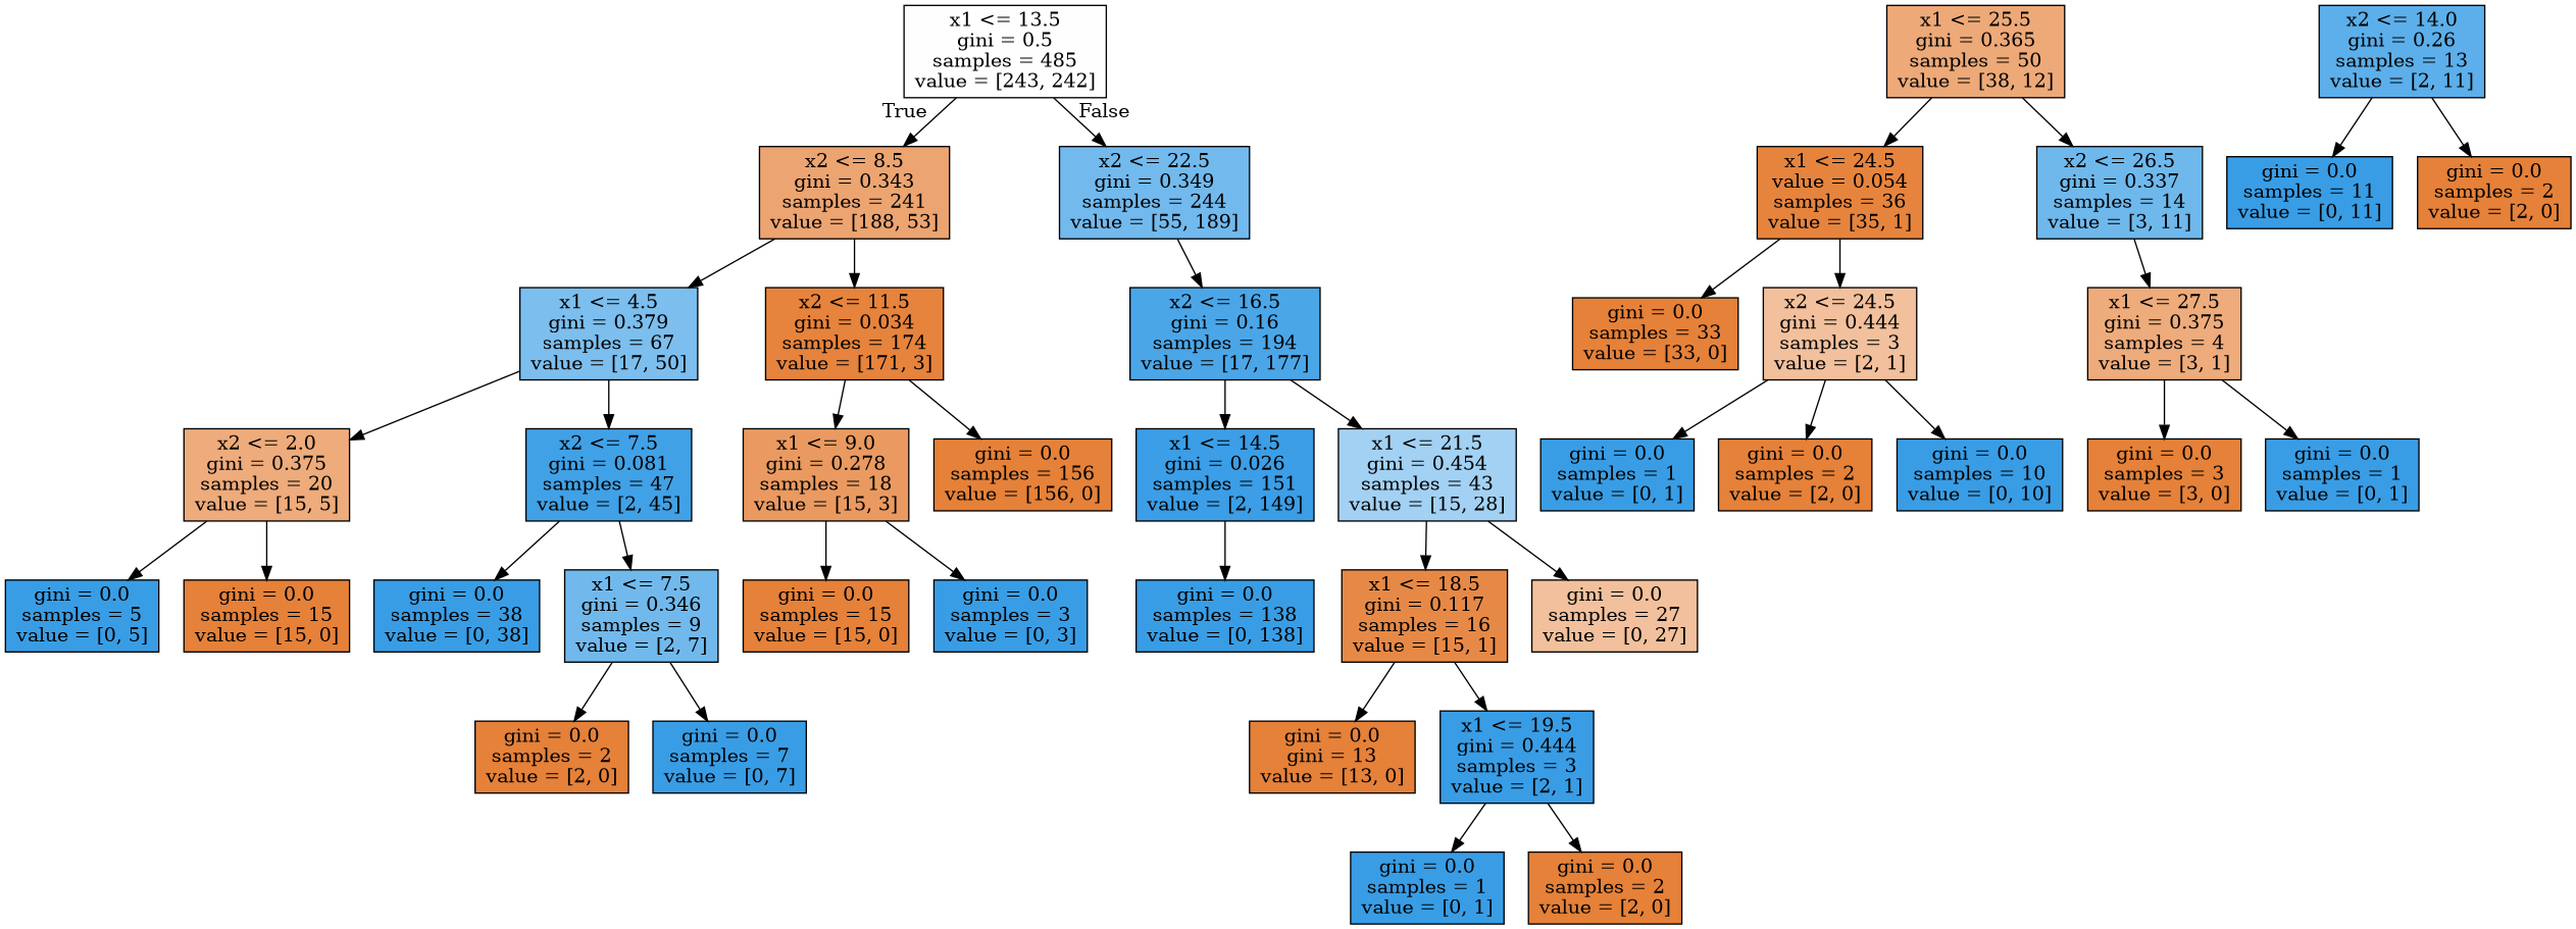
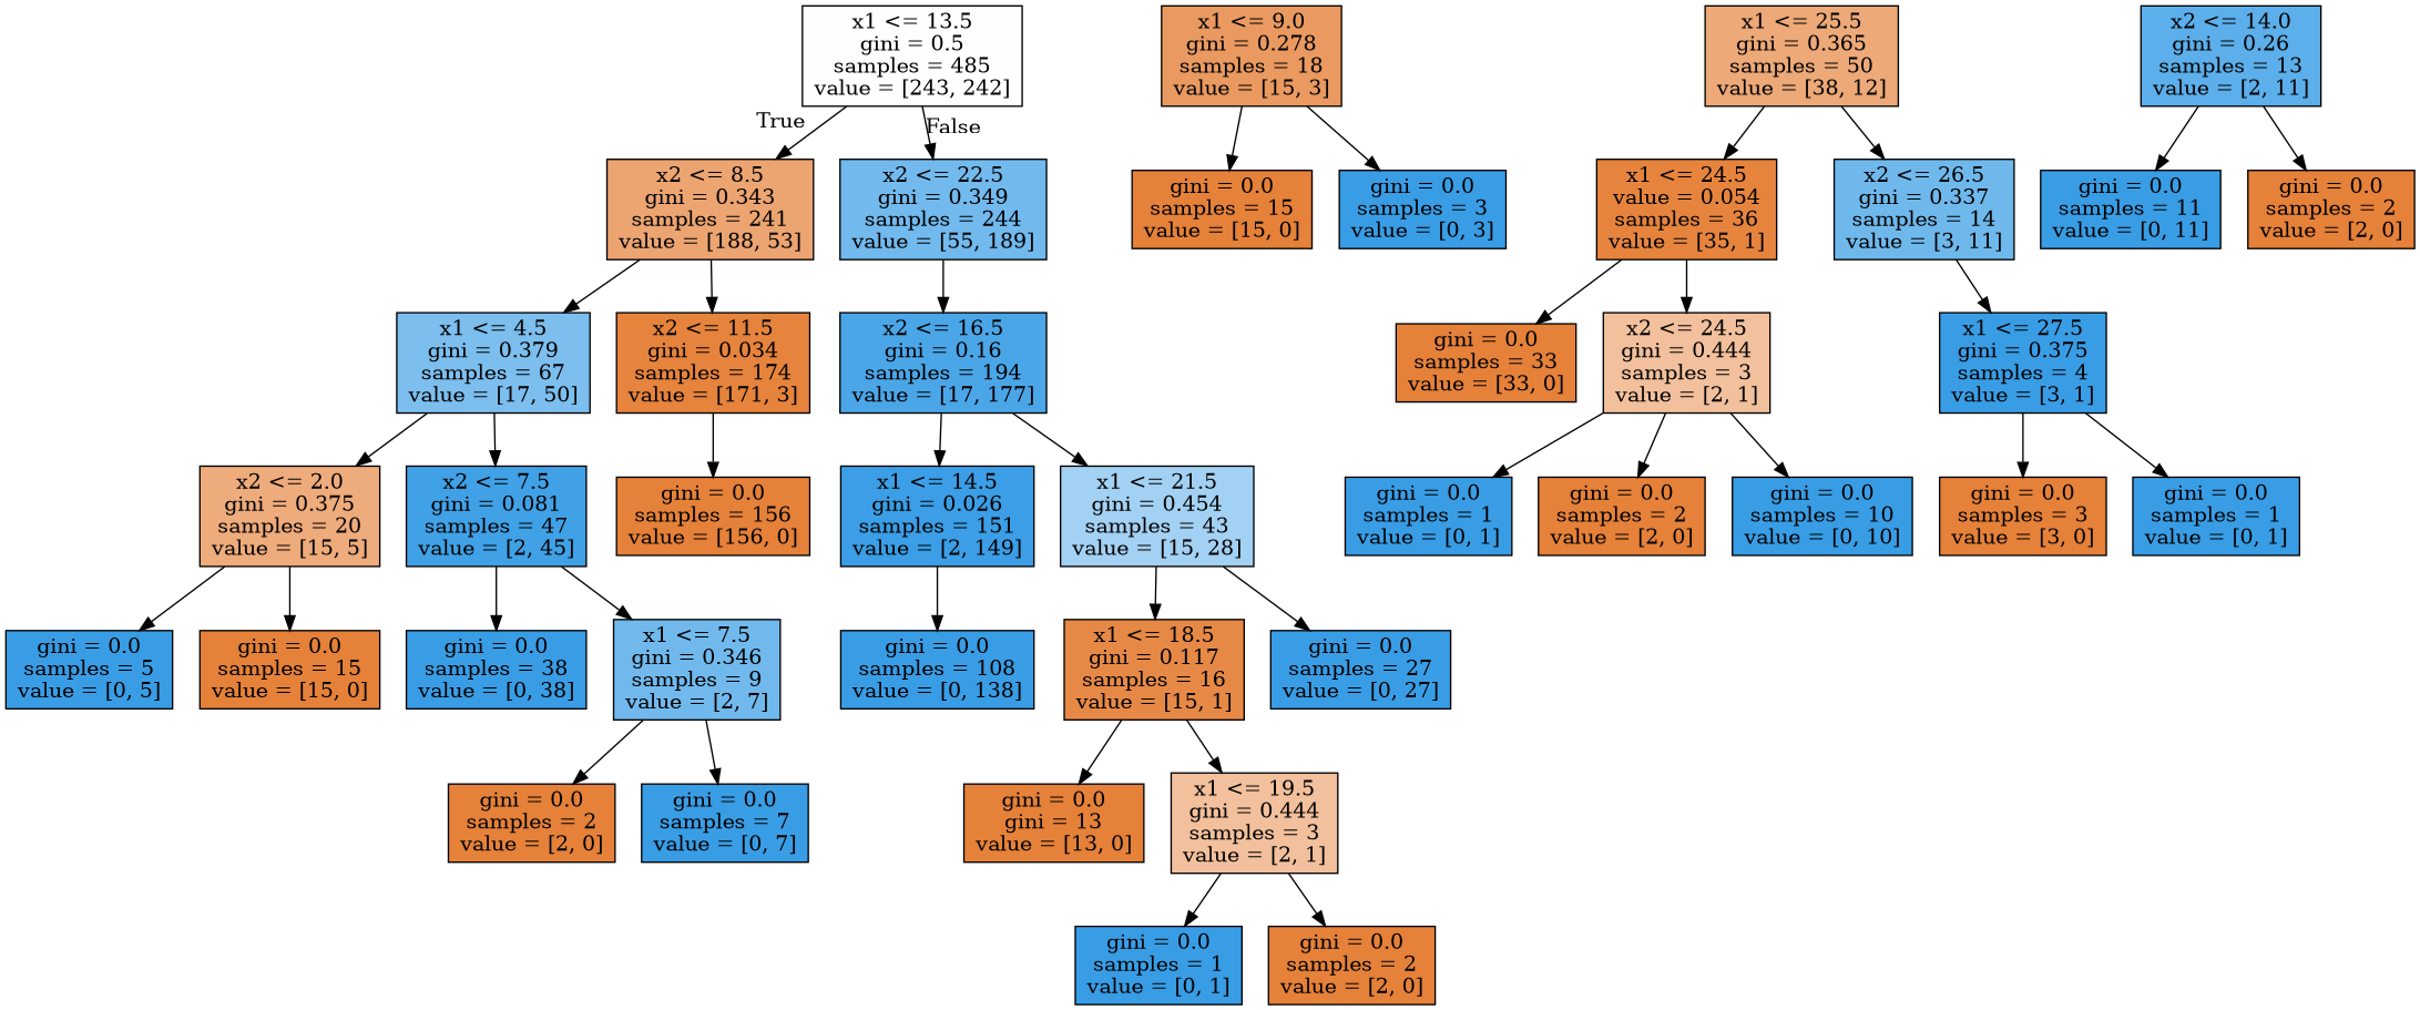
  digraph {
    node [color=black fillcolor="#399de5ff" shape=box style=filled]
    n1 [fillcolor="#e5813901" label="x1 <= 13.5\ngini = 0.5\nsamples = 485\nvalue = [243, 242]"]
    n2 [fillcolor="#e58139b7" label="x2 <= 8.5\ngini = 0.343\nsamples = 241\nvalue = [188, 53]"]
    n3 [fillcolor="#399de5b5" label="x2 <= 22.5\ngini = 0.349\nsamples = 244\nvalue = [55, 189]"]
    n4 [fillcolor="#399de5a8" label="x1 <= 4.5\ngini = 0.379\nsamples = 67\nvalue = [17, 50]"]
    n5 [fillcolor="#e58139fb" label="x2 <= 11.5\ngini = 0.034\nsamples = 174\nvalue = [171, 3]"]
    n6 [fillcolor="#399de5e7" label="x2 <= 16.5\ngini = 0.16\nsamples = 194\nvalue = [17, 177]"]
    n7 [fillcolor="#e58139aa" label="x2 <= 2.0\ngini = 0.375\nsamples = 20\nvalue = [15, 5]"]
    n8 [fillcolor="#399de5f4" label="x2 <= 7.5\ngini = 0.081\nsamples = 47\nvalue = [2, 45]"]
    n9 [fillcolor="#e58139cc" label="x1 <= 9.0\ngini = 0.278\nsamples = 18\nvalue = [15, 3]"]
    n10 [fillcolor="#e58139ff" label="gini = 0.0\nsamples = 156\nvalue = [156, 0]"]
    n11 [label="gini = 0.0\nsamples = 5\nvalue = [0, 5]"]
    n12 [fillcolor="#e58139ff" label="gini = 0.0\nsamples = 15\nvalue = [15, 0]"]
    n13 [label="gini = 0.0\nsamples = 38\nvalue = [0, 38]"]
    n14 [fillcolor="#399de5b6" label="x1 <= 7.5\ngini = 0.346\nsamples = 9\nvalue = [2, 7]"]
    n15 [fillcolor="#e58139ff" label="gini = 0.0\nsamples = 2\nvalue = [2, 0]"]
    n16 [label="gini = 0.0\nsamples = 7\nvalue = [0, 7]"]
    n17 [fillcolor="#e58139ff" label="gini = 0.0\nsamples = 15\nvalue = [15, 0]"]
    n18 [label="gini = 0.0\nsamples = 3\nvalue = [0, 3]"]
    n19 [fillcolor="#399de5fc" label="x1 <= 14.5\ngini = 0.026\nsamples = 151\nvalue = [2, 149]"]
    n20 [fillcolor="#399de576" label="x1 <= 21.5\ngini = 0.454\nsamples = 43\nvalue = [15, 28]"]
    n21 [fillcolor="#e58139ae" label="x1 <= 25.5\ngini = 0.365\nsamples = 50\nvalue = [38, 12]"]
    n22 [fillcolor="#e58139f8" label="x1 <= 24.5\nvalue = 0.054\nsamples = 36\nvalue = [35, 1]"]
    n23 [fillcolor="#399de5b9" label="x2 <= 26.5\ngini = 0.337\nsamples = 14\nvalue = [3, 11]"]
-   n24 [label="gini = 0.0\nsamples = 138\nvalue = [0, 138]"]
+   n24 [label="gini = 0.0\nsamples = 108\nvalue = [0, 138]"]
    n25 [fillcolor="#e58139ee" label="x1 <= 18.5\ngini = 0.117\nsamples = 16\nvalue = [15, 1]"]
-   n26 [fillcolor="#e581397f" label="gini = 0.0\nsamples = 27\nvalue = [0, 27]"]
+   n26 [label="gini = 0.0\nsamples = 27\nvalue = [0, 27]"]
    n27 [fillcolor="#399de5d1" label="x2 <= 14.0\ngini = 0.26\nsamples = 13\nvalue = [2, 11]"]
    n28 [label="gini = 0.0\nsamples = 11\nvalue = [0, 11]"]
    n29 [fillcolor="#e58139ff" label="gini = 0.0\nsamples = 2\nvalue = [2, 0]"]
    n30 [fillcolor="#e58139ff" label="gini = 0.0\ngini = 13\nvalue = [13, 0]"]
-   n31 [label="x1 <= 19.5\ngini = 0.444\nsamples = 3\nvalue = [2, 1]"]
+   n31 [fillcolor="#e581397f" label="x1 <= 19.5\ngini = 0.444\nsamples = 3\nvalue = [2, 1]"]
    n32 [label="gini = 0.0\nsamples = 1\nvalue = [0, 1]"]
    n33 [fillcolor="#e58139ff" label="gini = 0.0\nsamples = 2\nvalue = [2, 0]"]
    n34 [fillcolor="#e58139ff" label="gini = 0.0\nsamples = 33\nvalue = [33, 0]"]
    n35 [fillcolor="#e581397f" label="x2 <= 24.5\ngini = 0.444\nsamples = 3\nvalue = [2, 1]"]
-   n36 [fillcolor="#e58139aa" label="x1 <= 27.5\ngini = 0.375\nsamples = 4\nvalue = [3, 1]"]
+   n36 [label="x1 <= 27.5\ngini = 0.375\nsamples = 4\nvalue = [3, 1]"]
    n37 [label="gini = 0.0\nsamples = 1\nvalue = [0, 1]"]
    n38 [fillcolor="#e58139ff" label="gini = 0.0\nsamples = 2\nvalue = [2, 0]"]
    n39 [label="gini = 0.0\nsamples = 10\nvalue = [0, 10]"]
    n40 [fillcolor="#e58139ff" label="gini = 0.0\nsamples = 3\nvalue = [3, 0]"]
    n41 [label="gini = 0.0\nsamples = 1\nvalue = [0, 1]"]
    n1 -> n2 [headlabel=True labelangle=45 labeldistance=2.5]
    n1 -> n3 [headlabel=False labelangle=-45 labeldistance=2.5]
    n2 -> n4
    n2 -> n5
    n3 -> n6
    n4 -> n7
    n4 -> n8
-   n5 -> n9
    n5 -> n10
    n6 -> n19
    n6 -> n20
    n7 -> n11
    n7 -> n12
    n8 -> n13
    n8 -> n14
    n9 -> n17
    n9 -> n18
    n14 -> n15
    n14 -> n16
    n19 -> n24
    n20 -> n25
    n20 -> n26
    n21 -> n22
    n21 -> n23
    n22 -> n34
    n22 -> n35
    n23 -> n36
    n25 -> n30
    n25 -> n31
    n27 -> n28
    n27 -> n29
    n31 -> n32
    n31 -> n33
    n35 -> n37
    n35 -> n38
    n35 -> n39
    n36 -> n40
    n36 -> n41
  }
